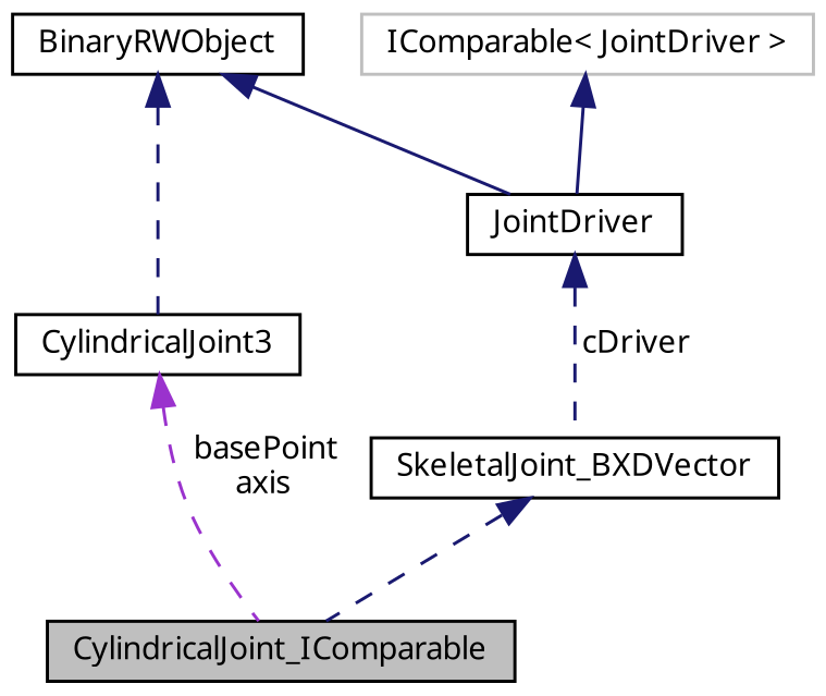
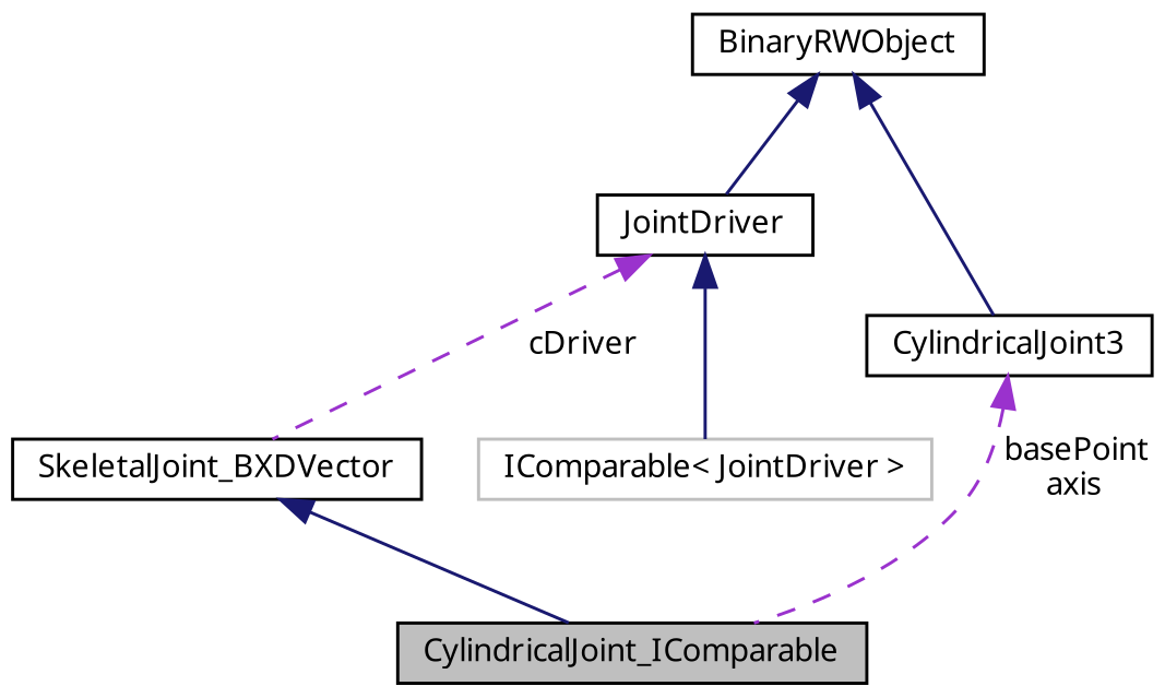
  digraph {
    fontname="Noto Sans"
    node [color=black fillcolor=white fontname="Noto Sans" fontsize=10 shape=record style=filled]
    edge [color=midnightblue dir=back fontname="Noto Sans" fontsize=10 labelfontname=Helvetica labelfontsize=10 style=solid]
    n1 [fillcolor=grey75 fontcolor=black height=0.2 label=CylindricalJoint_IComparable width=0.4]
    n2 [height=0.2 label=SkeletalJoint_BXDVector width=0.4]
    n3 [height=0.2 label=JointDriver width=0.4]
    n4 [height=0.2 label=BinaryRWObject width=0.4]
    n5 [height=0.2 label=CylindricalJoint3 width=0.4]
    n6 [color=grey75 height=0.2 label="IComparable\< JointDriver \>" width=0.4]
-   n2 -> n1 [style=dashed]
-   n3 -> n2 [label=" cDriver" style=dashed]
+   n2 -> n1
+   n3 -> n2 [color=darkorchid3 label=" cDriver" style=dashed]
    n4 -> n3
-   n4 -> n5 [style=dashed]
+   n4 -> n5
    n5 -> n1 [color=darkorchid3 label=" basePoint\naxis" style=dashed]
-   n6 -> n3
+   n3 -> n6
  }
